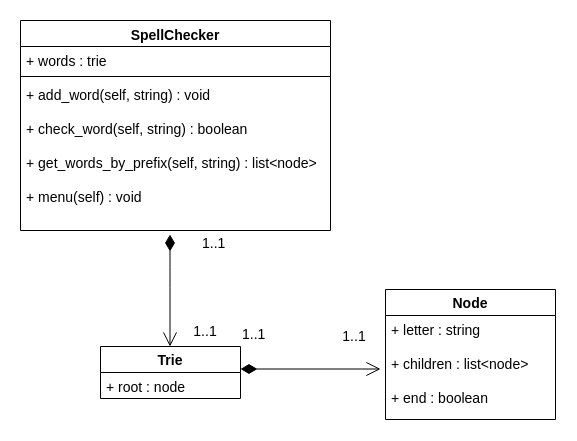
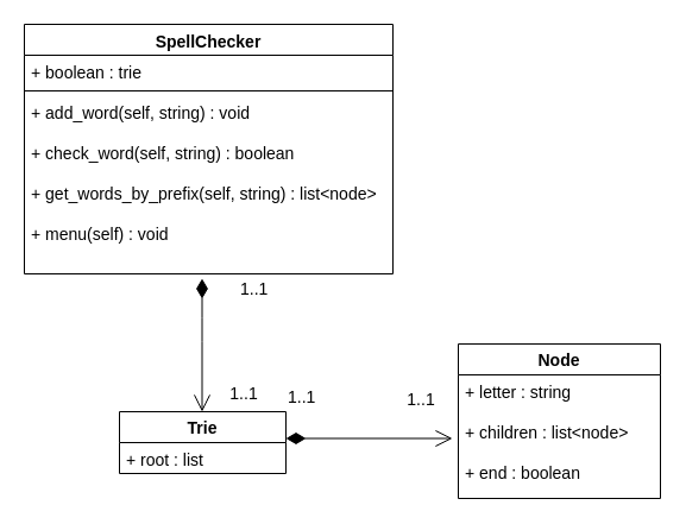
  <mxCell id="0" />
  <mxCell id="1" parent="0" />
  <mxCell id="2" value="SpellChecker" style="swimlane;fontStyle=1;align=center;verticalAlign=top;childLayout=stackLayout;horizontal=1;startSize=26;horizontalStack=0;resizeParent=1;resizeParentMax=0;resizeLast=0;collapsible=1;marginBottom=0;fontSize=14;" parent="1" vertex="1"><mxGeometry x="20" y="20" width="310" height="210" as="geometry" /></mxCell>
- <mxCell id="3" value="+ words : trie&#10;" style="text;strokeColor=none;fillColor=none;align=left;verticalAlign=top;spacingLeft=4;spacingRight=4;overflow=hidden;rotatable=0;points=[[0,0.5],[1,0.5]];portConstraint=eastwest;fontSize=14;" parent="2" vertex="1"><mxGeometry y="26" width="310" height="26" as="geometry" /></mxCell>
+ <mxCell id="3" value="+ boolean : trie&#10;" style="text;strokeColor=none;fillColor=none;align=left;verticalAlign=top;spacingLeft=4;spacingRight=4;overflow=hidden;rotatable=0;points=[[0,0.5],[1,0.5]];portConstraint=eastwest;fontSize=14;" parent="2" vertex="1"><mxGeometry y="26" width="310" height="26" as="geometry" /></mxCell>
  <mxCell id="4" value="" style="line;strokeWidth=1;fillColor=none;align=left;verticalAlign=middle;spacingTop=-1;spacingLeft=3;spacingRight=3;rotatable=0;labelPosition=right;points=[];portConstraint=eastwest;fontSize=14;" parent="2" vertex="1"><mxGeometry y="52" width="310" height="8" as="geometry" /></mxCell>
  <mxCell id="5" value="+ add_word(self, string) : void&#10;&#10;+ check_word(self, string) : boolean&#10;&#10;+ get_words_by_prefix(self, string) : list&lt;node&gt;&#10;&#10;+ menu(self) : void&#10;" style="text;strokeColor=none;fillColor=none;align=left;verticalAlign=top;spacingLeft=4;spacingRight=4;overflow=hidden;rotatable=0;points=[[0,0.5],[1,0.5]];portConstraint=eastwest;fontSize=14;" parent="2" vertex="1"><mxGeometry y="60" width="310" height="150" as="geometry" /></mxCell>
  <mxCell id="6" value="Trie" style="swimlane;fontStyle=1;childLayout=stackLayout;horizontal=1;startSize=26;fillColor=none;horizontalStack=0;resizeParent=1;resizeParentMax=0;resizeLast=0;collapsible=1;marginBottom=0;fontSize=14;" parent="1" vertex="1"><mxGeometry x="100" y="346" width="140" height="52" as="geometry" /></mxCell>
- <mxCell id="7" value="+ root : node&#10;" style="text;strokeColor=none;fillColor=none;align=left;verticalAlign=top;spacingLeft=4;spacingRight=4;overflow=hidden;rotatable=0;points=[[0,0.5],[1,0.5]];portConstraint=eastwest;fontSize=14;" parent="6" vertex="1"><mxGeometry y="26" width="140" height="26" as="geometry" /></mxCell>
+ <mxCell id="7" value="+ root : list&#10;" style="text;strokeColor=none;fillColor=none;align=left;verticalAlign=top;spacingLeft=4;spacingRight=4;overflow=hidden;rotatable=0;points=[[0,0.5],[1,0.5]];portConstraint=eastwest;fontSize=14;" parent="6" vertex="1"><mxGeometry y="26" width="140" height="26" as="geometry" /></mxCell>
  <mxCell id="8" value="Node" style="swimlane;fontStyle=1;childLayout=stackLayout;horizontal=1;startSize=26;fillColor=none;horizontalStack=0;resizeParent=1;resizeParentMax=0;resizeLast=0;collapsible=1;marginBottom=0;fontSize=14;align=center;" parent="1" vertex="1"><mxGeometry x="385" y="289" width="170" height="130" as="geometry" /></mxCell>
  <mxCell id="9" value="+ letter : string&#10;&#10;+ children : list&lt;node&gt;&#10;&#10;+ end : boolean" style="text;strokeColor=none;fillColor=none;align=left;verticalAlign=top;spacingLeft=4;spacingRight=4;overflow=hidden;rotatable=0;points=[[0,0.5],[1,0.5]];portConstraint=eastwest;fontSize=14;" parent="8" vertex="1"><mxGeometry y="26" width="170" height="104" as="geometry" /></mxCell>
  <mxCell id="10" value="1..1" style="endArrow=open;html=1;endSize=12;startArrow=diamondThin;startSize=14;startFill=1;edgeStyle=orthogonalEdgeStyle;align=left;verticalAlign=bottom;fontSize=14;entryX=0.586;entryY=0.001;entryDx=0;entryDy=0;entryPerimeter=0;" parent="1" edge="1"><mxGeometry x="-0.232" y="38" relative="1" as="geometry"><mxPoint x="169.5" y="234" as="sourcePoint" /><mxPoint x="169.5" y="346" as="targetPoint" /><Array as="points"><mxPoint x="169.5" y="277" /><mxPoint x="169.5" y="277" /></Array><mxPoint x="-8" y="-23" as="offset" /></mxGeometry></mxCell>
  <mxCell id="11" value="1..1" style="text;html=1;strokeColor=none;fillColor=none;align=center;verticalAlign=middle;whiteSpace=wrap;rounded=0;fontSize=14;" parent="1" vertex="1"><mxGeometry x="185" y="326" width="40" height="10" as="geometry" /></mxCell>
  <mxCell id="12" value="1..1" style="endArrow=open;html=1;endSize=12;startArrow=diamondThin;startSize=14;startFill=1;edgeStyle=orthogonalEdgeStyle;align=left;verticalAlign=bottom;fontSize=14;" parent="1" edge="1"><mxGeometry x="-1" y="25" relative="1" as="geometry"><mxPoint x="240" y="368.5" as="sourcePoint" /><mxPoint x="380" y="368.5" as="targetPoint" /><mxPoint y="1" as="offset" /></mxGeometry></mxCell>
  <mxCell id="13" value="1..1" style="text;html=1;strokeColor=none;fillColor=none;align=center;verticalAlign=middle;whiteSpace=wrap;rounded=0;fontSize=14;" parent="1" vertex="1"><mxGeometry x="334" y="326" width="40" height="20" as="geometry" /></mxCell>
